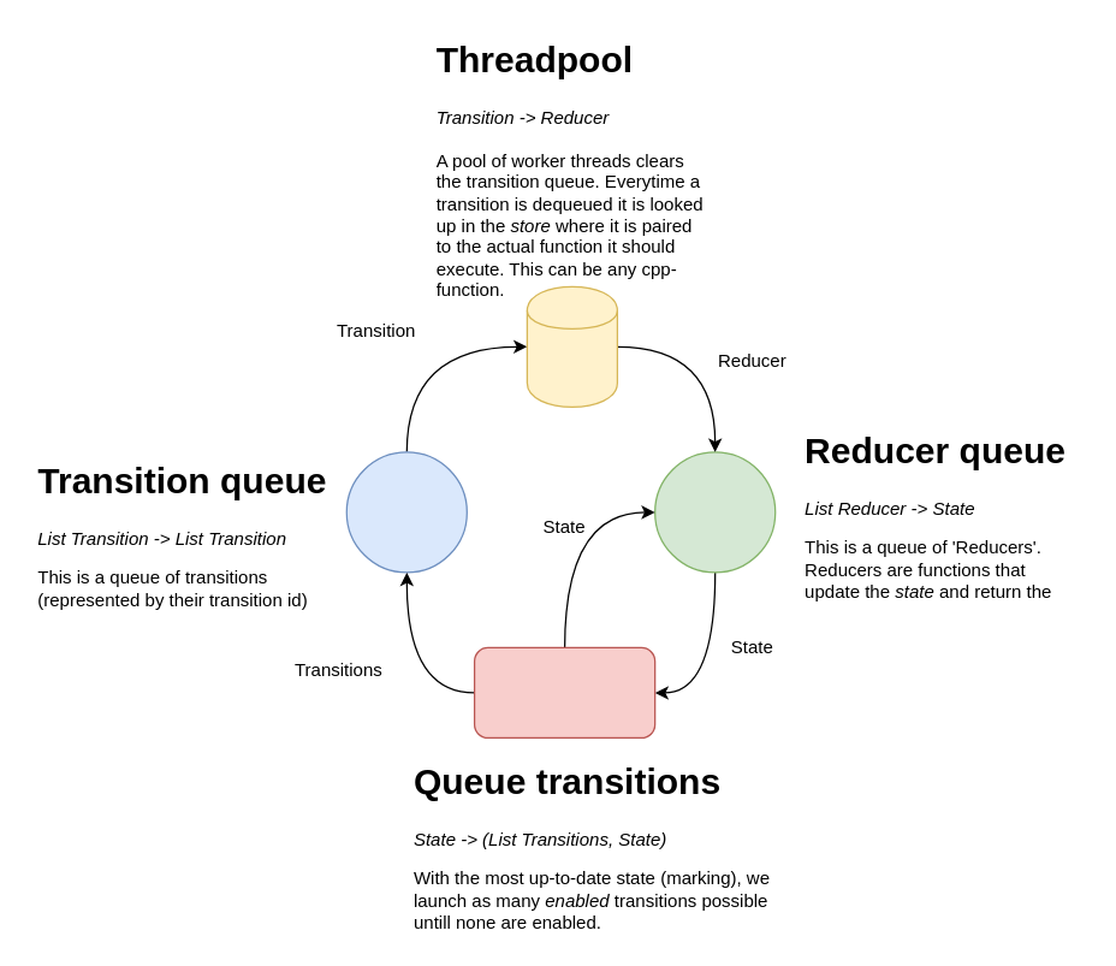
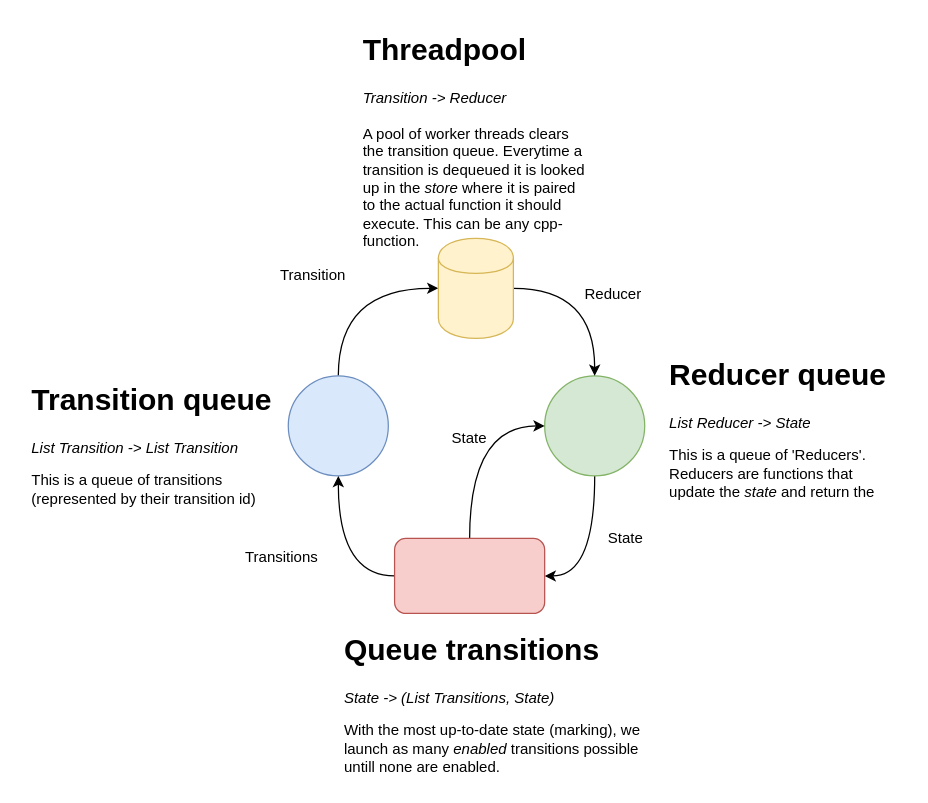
  <mxCell id="0" />
  <mxCell id="1" parent="0" />
  <mxCell id="2" style="edgeStyle=orthogonalEdgeStyle;curved=1;rounded=0;orthogonalLoop=1;jettySize=auto;html=1;exitX=0.5;exitY=0;exitDx=0;exitDy=0;entryX=0;entryY=0.5;entryDx=0;entryDy=0;" edge="1" parent="1" source="3" target="7"><mxGeometry relative="1" as="geometry" /></mxCell>
  <mxCell id="3" value="" style="ellipse;whiteSpace=wrap;html=1;aspect=fixed;fillColor=#dae8fc;strokeColor=#6c8ebf;" vertex="1" parent="1"><mxGeometry x="230" y="300" width="80" height="80" as="geometry" /></mxCell>
  <mxCell id="4" style="edgeStyle=orthogonalEdgeStyle;curved=1;rounded=0;orthogonalLoop=1;jettySize=auto;html=1;exitX=0.5;exitY=1;exitDx=0;exitDy=0;entryX=1;entryY=0.5;entryDx=0;entryDy=0;" edge="1" parent="1" source="5" target="13"><mxGeometry relative="1" as="geometry" /></mxCell>
  <mxCell id="5" value="" style="ellipse;whiteSpace=wrap;html=1;aspect=fixed;fillColor=#d5e8d4;strokeColor=#82b366;" vertex="1" parent="1"><mxGeometry x="435" y="300" width="80" height="80" as="geometry" /></mxCell>
  <mxCell id="6" style="edgeStyle=orthogonalEdgeStyle;rounded=0;orthogonalLoop=1;jettySize=auto;html=1;exitX=1;exitY=0.5;exitDx=0;exitDy=0;entryX=0.5;entryY=0;entryDx=0;entryDy=0;curved=1;" edge="1" parent="1" source="7" target="5"><mxGeometry relative="1" as="geometry" /></mxCell>
  <mxCell id="7" value="" style="shape=cylinder;whiteSpace=wrap;html=1;boundedLbl=1;backgroundOutline=1;fillColor=#fff2cc;strokeColor=#d6b656;" vertex="1" parent="1"><mxGeometry x="350" y="190" width="60" height="80" as="geometry" /></mxCell>
  <mxCell id="8" value="&lt;h1&gt;Transition queue&lt;/h1&gt;&lt;p&gt;&lt;i&gt;List Transition -&amp;gt; List Transition&amp;nbsp;&lt;/i&gt;&lt;/p&gt;&lt;p&gt;This is a queue of transitions (represented by their transition id)&lt;/p&gt;" style="text;html=1;strokeColor=none;fillColor=none;spacing=5;spacingTop=-20;whiteSpace=wrap;overflow=hidden;rounded=0;" vertex="1" parent="1"><mxGeometry y="300" width="230" height="120" as="geometry" x="20" /></mxCell>
  <mxCell id="9" value="&lt;h1&gt;Reducer queue&lt;/h1&gt;&lt;p&gt;&lt;i&gt;List Reducer -&amp;gt; State&lt;/i&gt;&lt;/p&gt;&lt;p&gt;This is a queue of 'Reducers'. Reducers are functions that update the &lt;i&gt;state&lt;/i&gt;&amp;nbsp;and return the new state.&amp;nbsp;&lt;/p&gt;" style="text;html=1;strokeColor=none;fillColor=none;spacing=5;spacingTop=-20;whiteSpace=wrap;overflow=hidden;rounded=0;" vertex="1" parent="1"><mxGeometry x="530" y="280" width="190" height="120" as="geometry" /></mxCell>
  <mxCell id="10" value="&lt;h1&gt;Threadpool&lt;/h1&gt;&lt;div&gt;&lt;span&gt;&lt;i&gt;Transition -&amp;gt; Reducer&lt;/i&gt;&lt;/span&gt;&lt;/div&gt;&lt;div&gt;&lt;span&gt;&lt;br&gt;&lt;/span&gt;&lt;/div&gt;&lt;div&gt;&lt;span&gt;A pool of worker threads clears the transition queue. Everytime a transition is dequeued it is looked up in the &lt;i&gt;store&lt;/i&gt;&amp;nbsp;where it is paired to the actual function it should execute. This can be any cpp-function.&lt;/span&gt;&lt;/div&gt;" style="text;html=1;strokeColor=none;fillColor=none;spacing=5;spacingTop=-20;whiteSpace=wrap;overflow=hidden;rounded=0;" vertex="1" parent="1"><mxGeometry x="285" y="20" width="190" height="180" as="geometry" /></mxCell>
  <mxCell id="11" style="edgeStyle=orthogonalEdgeStyle;curved=1;rounded=0;orthogonalLoop=1;jettySize=auto;html=1;exitX=0;exitY=0.5;exitDx=0;exitDy=0;entryX=0.5;entryY=1;entryDx=0;entryDy=0;" edge="1" parent="1" source="13" target="3"><mxGeometry relative="1" as="geometry" /></mxCell>
  <mxCell id="12" style="edgeStyle=orthogonalEdgeStyle;curved=1;rounded=0;orthogonalLoop=1;jettySize=auto;html=1;exitX=0.5;exitY=0;exitDx=0;exitDy=0;entryX=0;entryY=0.5;entryDx=0;entryDy=0;" edge="1" parent="1" source="13" target="5"><mxGeometry relative="1" as="geometry" /></mxCell>
  <mxCell id="13" value="" style="rounded=1;whiteSpace=wrap;html=1;fillColor=#f8cecc;strokeColor=#b85450;" vertex="1" parent="1"><mxGeometry x="315" y="430" width="120" height="60" as="geometry" /></mxCell>
  <mxCell id="14" value="&lt;h1&gt;Queue transitions&lt;/h1&gt;&lt;p&gt;&lt;i&gt;State -&amp;gt; (List Transitions, State)&amp;nbsp;&lt;/i&gt;&lt;/p&gt;&lt;p&gt;With the most up-to-date state (marking), we launch as many &lt;i&gt;enabled&lt;/i&gt; transitions possible untill none are enabled.&lt;/p&gt;" style="text;html=1;strokeColor=none;fillColor=none;spacing=5;spacingTop=-20;whiteSpace=wrap;overflow=hidden;rounded=0;" vertex="1" parent="1"><mxGeometry x="270" y="500" width="250" height="120" as="geometry" /></mxCell>
  <mxCell id="15" value="Transitions" style="text;html=1;strokeColor=none;fillColor=none;align=center;verticalAlign=middle;whiteSpace=wrap;rounded=0;" vertex="1" parent="1"><mxGeometry x="205" y="435" width="40" height="20" as="geometry" /></mxCell>
  <mxCell id="16" value="Transition" style="text;html=1;strokeColor=none;fillColor=none;align=center;verticalAlign=middle;whiteSpace=wrap;rounded=0;" vertex="1" parent="1"><mxGeometry x="230" y="210" width="40" height="20" as="geometry" /></mxCell>
- <mxCell id="17" value="Reducer" style="text;html=1;strokeColor=none;fillColor=none;align=center;verticalAlign=middle;whiteSpace=wrap;rounded=0;" vertex="1" parent="1"><mxGeometry x="480" y="230" width="40" height="20" as="geometry" /></mxCell>
+ <mxCell id="17" value="Reducer" style="text;html=1;strokeColor=none;fillColor=none;align=center;verticalAlign=middle;whiteSpace=wrap;rounded=0;" vertex="1" parent="1"><mxGeometry x="470" y="225" width="40" height="20" as="geometry" /></mxCell>
  <mxCell id="18" value="State" style="text;html=1;strokeColor=none;fillColor=none;align=center;verticalAlign=middle;whiteSpace=wrap;rounded=0;" vertex="1" parent="1"><mxGeometry x="480" y="420" width="40" height="20" as="geometry" /></mxCell>
  <mxCell id="19" value="State" style="text;html=1;strokeColor=none;fillColor=none;align=center;verticalAlign=middle;whiteSpace=wrap;rounded=0;" vertex="1" parent="1"><mxGeometry x="355" y="340" width="40" height="20" as="geometry" /></mxCell>
